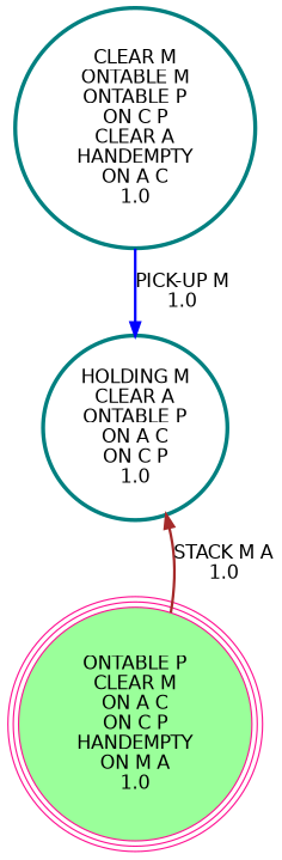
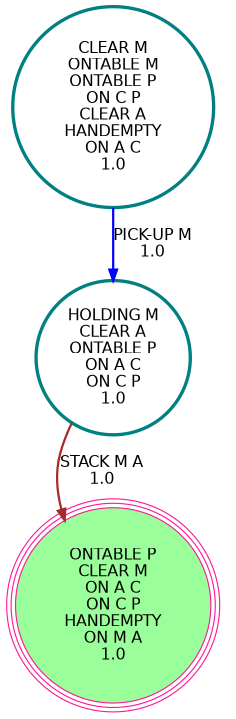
  digraph {
    fontname="DejaVu Sans"
    node [penwidth=3 shape=circle color=teal fontname="DejaVu Sans"]
    edge [style=bold fontname="DejaVu Sans"]
    "HOLDING M\nCLEAR A\nONTABLE P\nON A C\nON C P\n1.0\n"
    "ONTABLE P\nCLEAR M\nON A C\nON C P\nHANDEMPTY\nON M A\n1.0\n" [fillcolor=palegreen1 peripheries=3 style=filled color=deeppink penwidth=""]
    "CLEAR M\nONTABLE M\nONTABLE P\nON C P\nCLEAR A\nHANDEMPTY\nON A C\n1.0\n"
-   "ONTABLE P\nCLEAR M\nON A C\nON C P\nHANDEMPTY\nON M A\n1.0\n" -> "HOLDING M\nCLEAR A\nONTABLE P\nON A C\nON C P\n1.0\n" [label="STACK M A\n1.0\n" color=brown]
+   "HOLDING M\nCLEAR A\nONTABLE P\nON A C\nON C P\n1.0\n" -> "ONTABLE P\nCLEAR M\nON A C\nON C P\nHANDEMPTY\nON M A\n1.0\n" [label="STACK M A\n1.0\n" color=brown]
    "CLEAR M\nONTABLE M\nONTABLE P\nON C P\nCLEAR A\nHANDEMPTY\nON A C\n1.0\n" -> "HOLDING M\nCLEAR A\nONTABLE P\nON A C\nON C P\n1.0\n" [label="PICK-UP M\n1.0\n" color=blue]
  }
